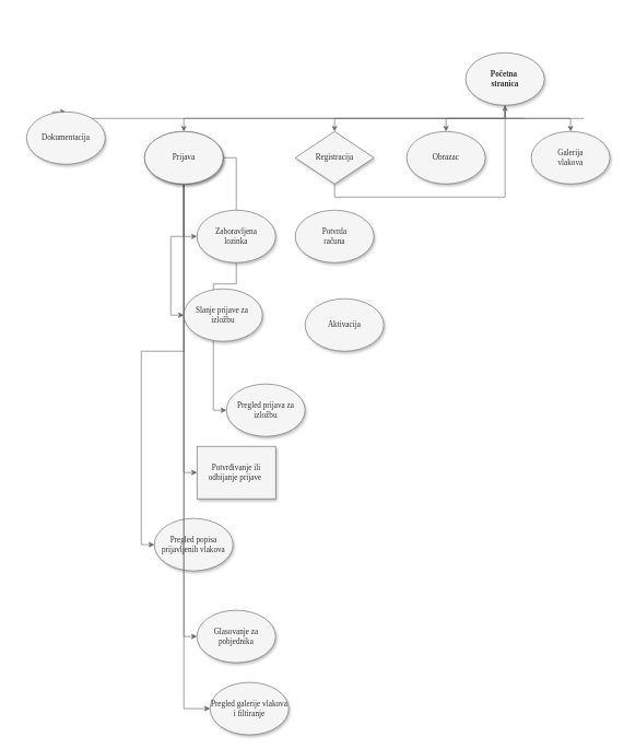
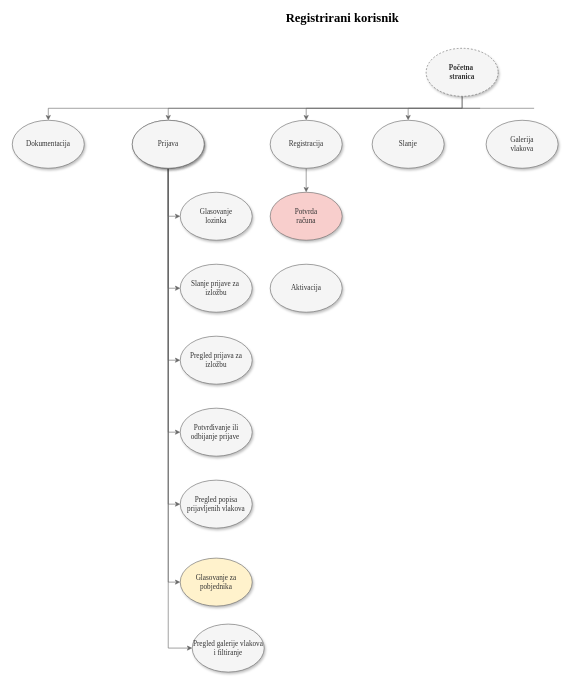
  <mxCell id="0" />
  <mxCell id="1" parent="0" />
  <mxCell id="2" style="edgeStyle=orthogonalEdgeStyle;rounded=0;orthogonalLoop=1;jettySize=auto;html=1;entryX=0.5;entryY=0;entryDx=0;entryDy=0;fillColor=#f5f5f5;strokeColor=#666666;" edge="1" parent="1" target="20"><mxGeometry relative="1" as="geometry"><mxPoint x="890" y="180" as="sourcePoint" /><Array as="points"><mxPoint x="890" y="180" /><mxPoint x="80" y="180" /></Array></mxGeometry></mxCell>
  <mxCell id="3" style="edgeStyle=orthogonalEdgeStyle;rounded=0;orthogonalLoop=1;jettySize=auto;html=1;entryX=0.5;entryY=0;entryDx=0;entryDy=0;fillColor=#f5f5f5;strokeColor=#666666;" edge="1" parent="1" target="15"><mxGeometry relative="1" as="geometry"><mxPoint x="800" y="180" as="sourcePoint" /><Array as="points"><mxPoint x="800" y="180" /><mxPoint x="510" y="180" /></Array></mxGeometry></mxCell>
  <mxCell id="4" style="edgeStyle=orthogonalEdgeStyle;rounded=0;orthogonalLoop=1;jettySize=auto;html=1;entryX=0.5;entryY=0;entryDx=0;entryDy=0;fillColor=#f5f5f5;strokeColor=#666666;" edge="1" parent="1" source="7" target="23"><mxGeometry relative="1" as="geometry"><Array as="points"><mxPoint x="770" y="180" /><mxPoint x="680" y="180" /></Array></mxGeometry></mxCell>
- <mxCell id="5" style="edgeStyle=orthogonalEdgeStyle;rounded=0;orthogonalLoop=1;jettySize=auto;html=1;fillColor=#f5f5f5;strokeColor=#666666;" edge="1" parent="1" source="7" target="24"><mxGeometry relative="1" as="geometry"><Array as="points"><mxPoint x="770" y="180" /><mxPoint x="870" y="180" /></Array></mxGeometry></mxCell>
  <mxCell id="6" style="edgeStyle=orthogonalEdgeStyle;rounded=0;orthogonalLoop=1;jettySize=auto;html=1;fillColor=#f5f5f5;strokeColor=#666666;" edge="1" parent="1" source="7" target="28"><mxGeometry relative="1" as="geometry"><Array as="points"><mxPoint x="770" y="180" /><mxPoint x="280" y="180" /></Array></mxGeometry></mxCell>
- <mxCell id="7" value="&lt;b&gt;Početna&amp;nbsp;&lt;br&gt;stranica&lt;/b&gt;" style="ellipse;whiteSpace=wrap;html=1;rounded=0;shadow=1;comic=0;labelBackgroundColor=none;strokeWidth=1;fontFamily=Verdana;fontSize=12;align=center;fillColor=#f5f5f5;fontColor=#333333;strokeColor=#666666;" vertex="1" parent="1"><mxGeometry x="710" y="80" width="120" height="80" as="geometry" /></mxCell>
+ <mxCell id="7" value="&lt;b&gt;Početna&amp;nbsp;&lt;br&gt;stranica&lt;/b&gt;" style="ellipse;whiteSpace=wrap;html=1;rounded=0;shadow=1;comic=0;labelBackgroundColor=none;strokeWidth=1;fontFamily=Verdana;fontSize=12;align=center;fillColor=#f5f5f5;fontColor=#333333;strokeColor=#666666;dashed=1;" vertex="1" parent="1"><mxGeometry x="710" y="80" width="120" height="80" as="geometry" /></mxCell>
  <mxCell id="8" style="edgeStyle=orthogonalEdgeStyle;rounded=0;orthogonalLoop=1;jettySize=auto;html=1;exitX=0.5;exitY=1;exitDx=0;exitDy=0;entryX=0;entryY=0.5;entryDx=0;entryDy=0;fillColor=#f5f5f5;strokeColor=#666666;" edge="1" parent="1" source="13" target="25"><mxGeometry relative="1" as="geometry" /></mxCell>
  <mxCell id="9" style="edgeStyle=orthogonalEdgeStyle;rounded=0;orthogonalLoop=1;jettySize=auto;html=1;entryX=0;entryY=0.5;entryDx=0;entryDy=0;fillColor=#f5f5f5;strokeColor=#666666;" edge="1" parent="1" source="13" target="19"><mxGeometry relative="1" as="geometry" /></mxCell>
  <mxCell id="10" style="edgeStyle=orthogonalEdgeStyle;rounded=0;orthogonalLoop=1;jettySize=auto;html=1;entryX=0;entryY=0.5;entryDx=0;entryDy=0;fillColor=#f5f5f5;strokeColor=#666666;" edge="1" parent="1" source="13" target="18"><mxGeometry relative="1" as="geometry" /></mxCell>
  <mxCell id="11" style="edgeStyle=orthogonalEdgeStyle;rounded=0;orthogonalLoop=1;jettySize=auto;html=1;entryX=0;entryY=0.5;entryDx=0;entryDy=0;fillColor=#f5f5f5;strokeColor=#666666;" edge="1" parent="1" source="13" target="21"><mxGeometry relative="1" as="geometry" /></mxCell>
  <mxCell id="12" style="edgeStyle=orthogonalEdgeStyle;rounded=0;orthogonalLoop=1;jettySize=auto;html=1;entryX=0;entryY=0.5;entryDx=0;entryDy=0;fillColor=#f5f5f5;strokeColor=#666666;" edge="1" parent="1" source="13" target="22"><mxGeometry relative="1" as="geometry" /></mxCell>
  <mxCell id="13" value="&lt;span&gt;Prijava&lt;/span&gt;" style="ellipse;whiteSpace=wrap;html=1;rounded=0;shadow=1;comic=0;labelBackgroundColor=none;strokeWidth=1;fontFamily=Verdana;fontSize=12;align=center;fillColor=#f5f5f5;fontColor=#333333;strokeColor=#666666;" vertex="1" parent="1"><mxGeometry x="220" y="200" width="120" height="80" as="geometry" /></mxCell>
- <mxCell id="14" style="edgeStyle=orthogonalEdgeStyle;rounded=0;orthogonalLoop=1;jettySize=auto;html=1;exitX=0.5;exitY=1;exitDx=0;exitDy=0;fillColor=#f5f5f5;strokeColor=#666666;" edge="1" parent="1" source="15" target="7"><mxGeometry relative="1" as="geometry" /></mxCell>
- <mxCell id="15" value="&lt;span&gt;Registracija&lt;/span&gt;" style="rhombus;whiteSpace=wrap;html=1;shadow=1;comic=0;labelBackgroundColor=none;strokeWidth=1;fontFamily=Verdana;fontSize=12;align=center;fillColor=#f5f5f5;fontColor=#333333;strokeColor=#666666;" vertex="1" parent="1"><mxGeometry x="450" y="200" width="120" height="80" as="geometry" /></mxCell>
- <mxCell id="16" value="&lt;span&gt;Potvrda&lt;br&gt;računa&lt;br&gt;&lt;/span&gt;" style="ellipse;whiteSpace=wrap;html=1;rounded=0;shadow=1;comic=0;labelBackgroundColor=none;strokeWidth=1;fontFamily=Verdana;fontSize=12;align=center;fillColor=#f5f5f5;fontColor=#333333;strokeColor=#666666;" vertex="1" parent="1"><mxGeometry x="450" y="320" width="120" height="80" as="geometry" /></mxCell>
- <mxCell id="17" value="&lt;span&gt;Aktivacija&lt;/span&gt;" style="ellipse;whiteSpace=wrap;html=1;rounded=0;shadow=1;comic=0;labelBackgroundColor=none;strokeWidth=1;fontFamily=Verdana;fontSize=12;align=center;fillColor=#f5f5f5;fontColor=#333333;strokeColor=#666666;" vertex="1" parent="1"><mxGeometry x="465" y="455" width="120" height="80" as="geometry" /></mxCell>
- <mxCell id="18" value="Slanje prijave za&amp;nbsp;&lt;br&gt;izložbu" style="ellipse;whiteSpace=wrap;html=1;rounded=0;shadow=1;comic=0;labelBackgroundColor=none;strokeWidth=1;fontFamily=Verdana;fontSize=12;align=center;fillColor=#f5f5f5;fontColor=#333333;strokeColor=#666666;" vertex="1" parent="1"><mxGeometry x="280" y="440" width="120" height="80" as="geometry" /></mxCell>
- <mxCell id="19" value="&lt;span&gt;Zaboravljena&lt;br&gt;lozinka&lt;br&gt;&lt;/span&gt;" style="ellipse;whiteSpace=wrap;html=1;rounded=0;shadow=1;comic=0;labelBackgroundColor=none;strokeWidth=1;fontFamily=Verdana;fontSize=12;align=center;fillColor=#f5f5f5;fontColor=#333333;strokeColor=#666666;" vertex="1" parent="1"><mxGeometry x="300" y="320" width="120" height="80" as="geometry" /></mxCell>
- <mxCell id="20" value="Dokumentacija" style="ellipse;whiteSpace=wrap;html=1;rounded=0;shadow=1;comic=0;labelBackgroundColor=none;strokeWidth=1;fontFamily=Verdana;fontSize=12;align=center;fillColor=#f5f5f5;fontColor=#333333;strokeColor=#666666;" vertex="1" parent="1"><mxGeometry x="40" y="170" width="120" height="80" as="geometry" /></mxCell>
- <mxCell id="21" value="Pregled prijava za izložbu" style="ellipse;whiteSpace=wrap;html=1;rounded=0;shadow=1;comic=0;labelBackgroundColor=none;strokeWidth=1;fontFamily=Verdana;fontSize=12;align=center;fillColor=#f5f5f5;fontColor=#333333;strokeColor=#666666;" vertex="1" parent="1"><mxGeometry x="345" y="585" width="120" height="80" as="geometry" /></mxCell>
- <mxCell id="22" value="Potvrđivanje ili odbijanje prijave&amp;nbsp;" style="whiteSpace=wrap;html=1;shadow=1;comic=0;labelBackgroundColor=none;strokeWidth=1;fontFamily=Verdana;fontSize=12;align=center;fillColor=#f5f5f5;fontColor=#333333;strokeColor=#666666;rounded=0;" vertex="1" parent="1"><mxGeometry x="300" y="680" width="120" height="80" as="geometry" /></mxCell>
- <mxCell id="23" value="&lt;span&gt;Obrazac&lt;/span&gt;" style="ellipse;whiteSpace=wrap;html=1;rounded=0;shadow=1;comic=0;labelBackgroundColor=none;strokeWidth=1;fontFamily=Verdana;fontSize=12;align=center;fillColor=#f5f5f5;fontColor=#333333;strokeColor=#666666;" vertex="1" parent="1"><mxGeometry x="620" y="200" width="120" height="80" as="geometry" /></mxCell>
+ <mxCell id="14" style="edgeStyle=orthogonalEdgeStyle;rounded=0;orthogonalLoop=1;jettySize=auto;html=1;exitX=0.5;exitY=1;exitDx=0;exitDy=0;entryX=0.5;entryY=0;entryDx=0;entryDy=0;fillColor=#f5f5f5;strokeColor=#666666;" edge="1" parent="1" source="15" target="16"><mxGeometry relative="1" as="geometry" /></mxCell>
+ <mxCell id="15" value="&lt;span&gt;Registracija&lt;/span&gt;" style="ellipse;whiteSpace=wrap;html=1;rounded=0;shadow=1;comic=0;labelBackgroundColor=none;strokeWidth=1;fontFamily=Verdana;fontSize=12;align=center;fillColor=#f5f5f5;fontColor=#333333;strokeColor=#666666;" vertex="1" parent="1"><mxGeometry x="450" y="200" width="120" height="80" as="geometry" /></mxCell>
+ <mxCell id="16" value="&lt;span&gt;Potvrda&lt;br&gt;računa&lt;br&gt;&lt;/span&gt;" style="ellipse;whiteSpace=wrap;html=1;rounded=0;shadow=1;comic=0;labelBackgroundColor=none;strokeWidth=1;fontFamily=Verdana;fontSize=12;align=center;fillColor=#f8cecc;fontColor=#333333;strokeColor=#666666;" vertex="1" parent="1"><mxGeometry x="450" y="320" width="120" height="80" as="geometry" /></mxCell>
+ <mxCell id="17" value="&lt;span&gt;Aktivacija&lt;/span&gt;" style="ellipse;whiteSpace=wrap;html=1;rounded=0;shadow=1;comic=0;labelBackgroundColor=none;strokeWidth=1;fontFamily=Verdana;fontSize=12;align=center;fillColor=#f5f5f5;fontColor=#333333;strokeColor=#666666;" vertex="1" parent="1"><mxGeometry x="450" y="440" width="120" height="80" as="geometry" /></mxCell>
+ <mxCell id="18" value="Slanje prijave za&amp;nbsp;&lt;br&gt;izložbu" style="ellipse;whiteSpace=wrap;html=1;rounded=0;shadow=1;comic=0;labelBackgroundColor=none;strokeWidth=1;fontFamily=Verdana;fontSize=12;align=center;fillColor=#f5f5f5;fontColor=#333333;strokeColor=#666666;" vertex="1" parent="1"><mxGeometry x="300" y="440" width="120" height="80" as="geometry" /></mxCell>
+ <mxCell id="19" value="&lt;span&gt;Glasovanje&lt;br&gt;lozinka&lt;br&gt;&lt;/span&gt;" style="ellipse;whiteSpace=wrap;html=1;rounded=0;shadow=1;comic=0;labelBackgroundColor=none;strokeWidth=1;fontFamily=Verdana;fontSize=12;align=center;fillColor=#f5f5f5;fontColor=#333333;strokeColor=#666666;" vertex="1" parent="1"><mxGeometry x="300" y="320" width="120" height="80" as="geometry" /></mxCell>
+ <mxCell id="20" value="Dokumentacija" style="ellipse;whiteSpace=wrap;html=1;rounded=0;shadow=1;comic=0;labelBackgroundColor=none;strokeWidth=1;fontFamily=Verdana;fontSize=12;align=center;fillColor=#f5f5f5;fontColor=#333333;strokeColor=#666666;" vertex="1" parent="1"><mxGeometry x="20" y="200" width="120" height="80" as="geometry" /></mxCell>
+ <mxCell id="21" value="Pregled prijava za izložbu" style="ellipse;whiteSpace=wrap;html=1;rounded=0;shadow=1;comic=0;labelBackgroundColor=none;strokeWidth=1;fontFamily=Verdana;fontSize=12;align=center;fillColor=#f5f5f5;fontColor=#333333;strokeColor=#666666;" vertex="1" parent="1"><mxGeometry x="300" y="560" width="120" height="80" as="geometry" /></mxCell>
+ <mxCell id="22" value="Potvrđivanje ili odbijanje prijave&amp;nbsp;" style="ellipse;whiteSpace=wrap;html=1;rounded=0;shadow=1;comic=0;labelBackgroundColor=none;strokeWidth=1;fontFamily=Verdana;fontSize=12;align=center;fillColor=#f5f5f5;fontColor=#333333;strokeColor=#666666;" vertex="1" parent="1"><mxGeometry x="300" y="680" width="120" height="80" as="geometry" /></mxCell>
+ <mxCell id="23" value="&lt;span&gt;Slanje&lt;/span&gt;" style="ellipse;whiteSpace=wrap;html=1;rounded=0;shadow=1;comic=0;labelBackgroundColor=none;strokeWidth=1;fontFamily=Verdana;fontSize=12;align=center;fillColor=#f5f5f5;fontColor=#333333;strokeColor=#666666;" vertex="1" parent="1"><mxGeometry x="620" y="200" width="120" height="80" as="geometry" /></mxCell>
  <mxCell id="24" value="&lt;span&gt;Galerija&lt;br&gt;vlakova&lt;br&gt;&lt;/span&gt;" style="ellipse;whiteSpace=wrap;html=1;rounded=0;shadow=1;comic=0;labelBackgroundColor=none;strokeWidth=1;fontFamily=Verdana;fontSize=12;align=center;fillColor=#f5f5f5;fontColor=#333333;strokeColor=#666666;" vertex="1" parent="1"><mxGeometry x="810" y="200" width="120" height="80" as="geometry" /></mxCell>
- <mxCell id="25" value="Pregled popisa prijavljenih vlakova" style="ellipse;whiteSpace=wrap;html=1;rounded=0;shadow=1;comic=0;labelBackgroundColor=none;strokeWidth=1;fontFamily=Verdana;fontSize=12;align=center;fillColor=#f5f5f5;fontColor=#333333;strokeColor=#666666;" vertex="1" parent="1"><mxGeometry x="235" y="790" width="120" height="80" as="geometry" /></mxCell>
+ <mxCell id="25" value="Pregled popisa prijavljenih vlakova" style="ellipse;whiteSpace=wrap;html=1;rounded=0;shadow=1;comic=0;labelBackgroundColor=none;strokeWidth=1;fontFamily=Verdana;fontSize=12;align=center;fillColor=#f5f5f5;fontColor=#333333;strokeColor=#666666;" vertex="1" parent="1"><mxGeometry x="300" y="800" width="120" height="80" as="geometry" /></mxCell>
  <mxCell id="26" style="edgeStyle=orthogonalEdgeStyle;rounded=0;orthogonalLoop=1;jettySize=auto;html=1;entryX=0;entryY=0.5;entryDx=0;entryDy=0;strokeColor=#666666;" edge="1" parent="1" source="28" target="29"><mxGeometry relative="1" as="geometry" /></mxCell>
  <mxCell id="27" style="edgeStyle=orthogonalEdgeStyle;rounded=0;orthogonalLoop=1;jettySize=auto;html=1;entryX=0;entryY=0.5;entryDx=0;entryDy=0;strokeColor=#666666;" edge="1" parent="1" source="28" target="30"><mxGeometry relative="1" as="geometry" /></mxCell>
  <mxCell id="28" value="&lt;span&gt;Prijava&lt;/span&gt;" style="ellipse;whiteSpace=wrap;html=1;rounded=0;shadow=1;comic=0;labelBackgroundColor=none;strokeWidth=1;fontFamily=Verdana;fontSize=12;align=center;fillColor=#f5f5f5;fontColor=#333333;strokeColor=#666666;" vertex="1" parent="1"><mxGeometry x="220" y="200" width="120" height="80" as="geometry" /></mxCell>
- <mxCell id="29" value="Glasovanje za pobjednika" style="ellipse;whiteSpace=wrap;html=1;rounded=0;shadow=1;comic=0;labelBackgroundColor=none;strokeWidth=1;fontFamily=Verdana;fontSize=12;align=center;fillColor=#f5f5f5;fontColor=#333333;strokeColor=#666666;" vertex="1" parent="1"><mxGeometry x="300" y="930" width="120" height="80" as="geometry" /></mxCell>
+ <mxCell id="29" value="Glasovanje za pobjednika" style="ellipse;whiteSpace=wrap;html=1;rounded=0;shadow=1;comic=0;labelBackgroundColor=none;strokeWidth=1;fontFamily=Verdana;fontSize=12;align=center;fillColor=#fff2cc;fontColor=#333333;strokeColor=#666666;" vertex="1" parent="1"><mxGeometry x="300" y="930" width="120" height="80" as="geometry" /></mxCell>
  <mxCell id="30" value="Pregled galerije vlakova i filtiranje" style="ellipse;whiteSpace=wrap;html=1;rounded=0;shadow=1;comic=0;labelBackgroundColor=none;strokeWidth=1;fontFamily=Verdana;fontSize=12;align=center;fillColor=#f5f5f5;fontColor=#333333;strokeColor=#666666;" vertex="1" parent="1"><mxGeometry x="320" y="1040" width="120" height="80" as="geometry" /></mxCell>
+ <mxCell id="31" value="&lt;font face=&quot;Verdana&quot; size=&quot;1&quot;&gt;&lt;b style=&quot;font-size: 21px&quot;&gt;Registrirani korisnik&lt;/b&gt;&lt;/font&gt;" style="text;html=1;align=center;verticalAlign=middle;resizable=0;points=[];autosize=1;" vertex="1" parent="1"><mxGeometry x="440" y="20" width="260" height="20" as="geometry" /></mxCell>
